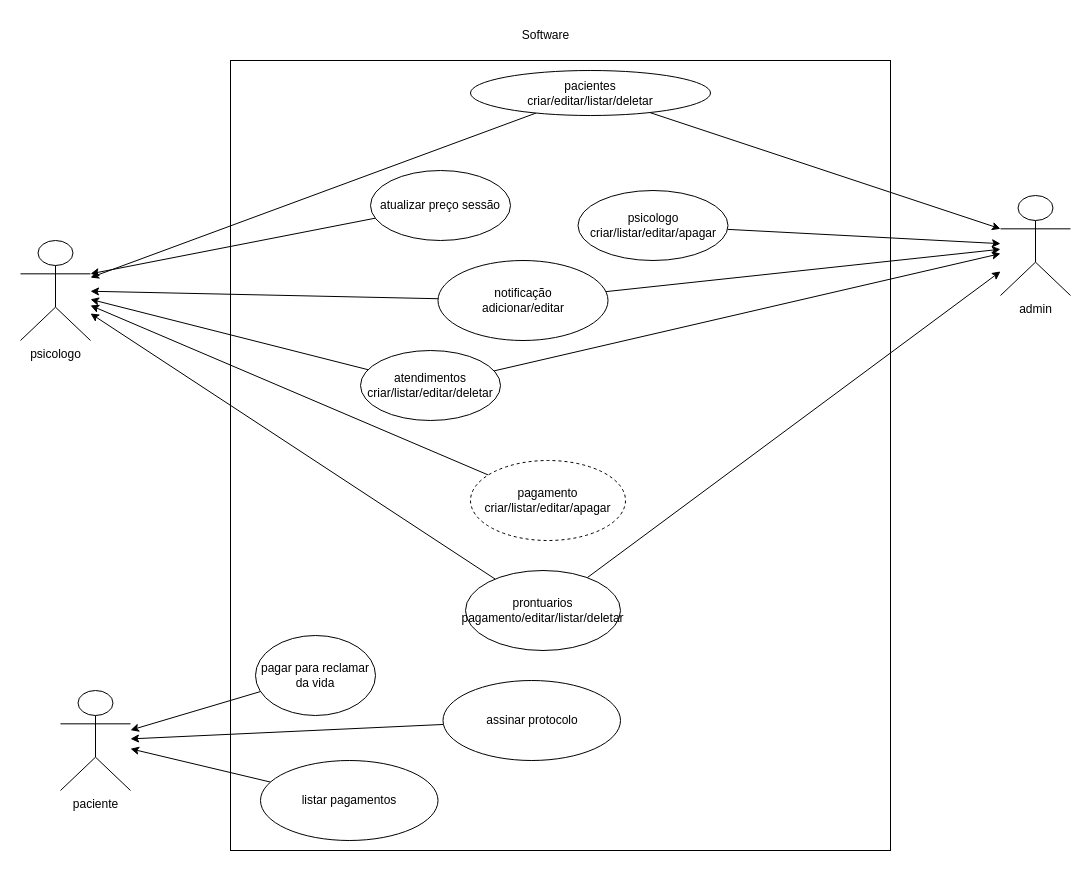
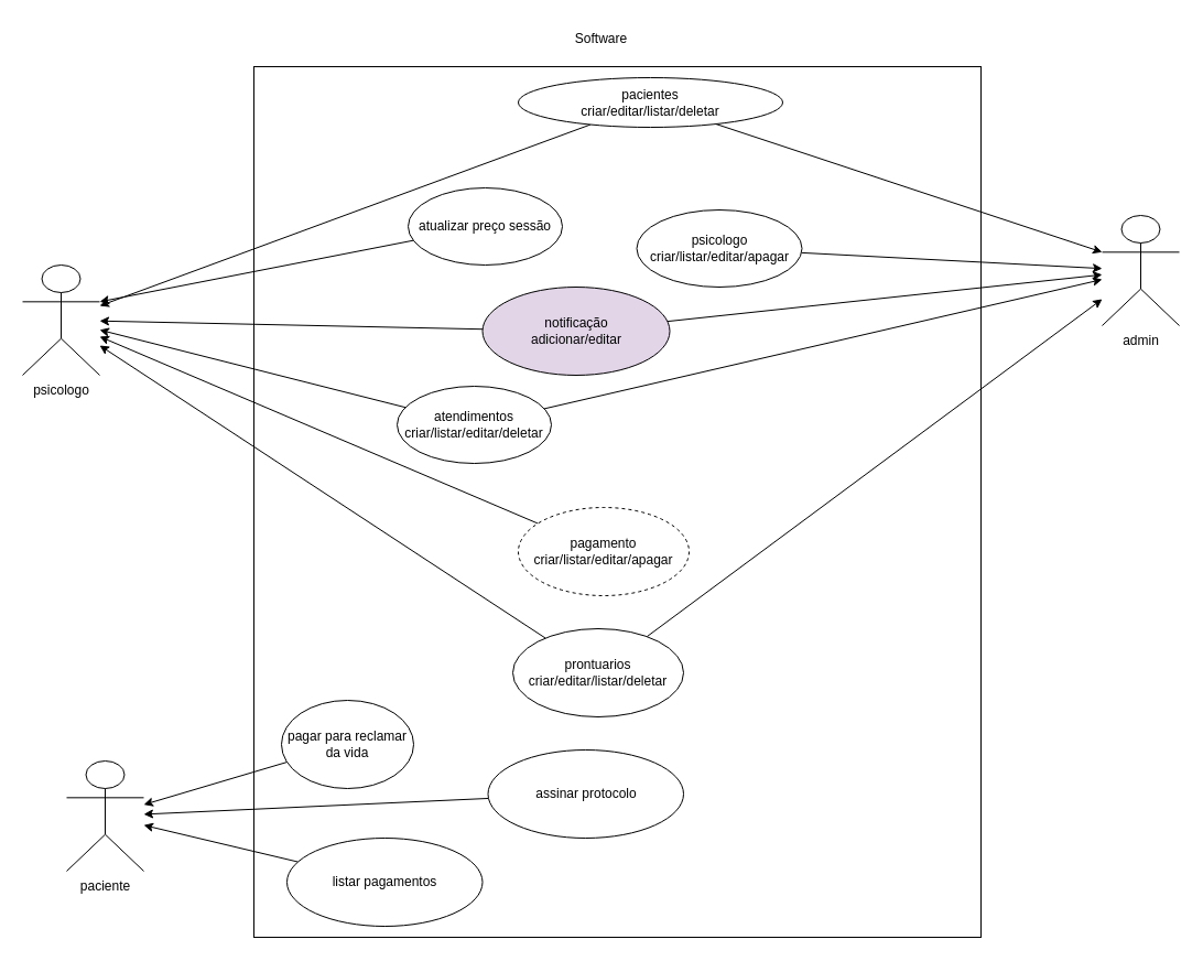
  <mxCell id="0" />
  <mxCell id="1" parent="0" />
  <mxCell id="2" value="psicologo" style="shape=umlActor;verticalLabelPosition=bottom;verticalAlign=top;html=1;outlineConnect=0;movable=1;resizable=1;rotatable=1;deletable=1;editable=1;connectable=1;" vertex="1" parent="1"><mxGeometry x="20" y="240" width="70" height="100" as="geometry" /></mxCell>
  <mxCell id="3" value="admin" style="shape=umlActor;verticalLabelPosition=bottom;verticalAlign=top;html=1;outlineConnect=0;movable=1;resizable=1;rotatable=1;deletable=1;editable=1;connectable=1;" vertex="1" parent="1"><mxGeometry x="1000" y="195" width="70" height="100" as="geometry" /></mxCell>
  <mxCell id="4" value="paciente" style="shape=umlActor;verticalLabelPosition=bottom;verticalAlign=top;html=1;outlineConnect=0;movable=1;resizable=1;rotatable=1;deletable=1;editable=1;connectable=1;" vertex="1" parent="1"><mxGeometry x="60" y="690" width="70" height="100" as="geometry" /></mxCell>
  <mxCell id="5" value="" style="rounded=0;whiteSpace=wrap;html=1;movable=0;resizable=0;rotatable=0;deletable=0;editable=0;connectable=0;" vertex="1" parent="1"><mxGeometry x="230" y="60" width="660" height="790" as="geometry" /></mxCell>
  <mxCell id="6" style="edgeStyle=none;html=1;" edge="1" parent="1" source="7" target="3"><mxGeometry relative="1" as="geometry"><mxPoint x="980" y="320" as="targetPoint" /></mxGeometry></mxCell>
  <mxCell id="7" value="psicologo&lt;br&gt;criar/listar/editar/apagar" style="ellipse;whiteSpace=wrap;html=1;" vertex="1" parent="1"><mxGeometry x="577.5" y="190" width="150" height="70" as="geometry" /></mxCell>
  <mxCell id="8" style="edgeStyle=none;html=1;" edge="1" parent="1" source="10" target="2"><mxGeometry relative="1" as="geometry"><mxPoint x="110" y="200" as="targetPoint" /></mxGeometry></mxCell>
  <mxCell id="9" style="edgeStyle=none;html=1;entryX=0;entryY=0.333;entryDx=0;entryDy=0;entryPerimeter=0;" edge="1" parent="1" source="10" target="3"><mxGeometry relative="1" as="geometry" /></mxCell>
  <mxCell id="10" value="pacientes&lt;br&gt;criar/editar/listar/deletar" style="ellipse;whiteSpace=wrap;html=1;" vertex="1" parent="1"><mxGeometry x="470" y="70" width="240" height="45" as="geometry" /></mxCell>
  <mxCell id="11" value="Software" style="text;html=1;align=center;verticalAlign=middle;resizable=0;points=[];autosize=1;strokeColor=none;fillColor=none;" vertex="1" parent="1"><mxGeometry x="510" y="20" width="70" height="30" as="geometry" /></mxCell>
  <mxCell id="12" style="edgeStyle=none;html=1;entryX=1;entryY=0.333;entryDx=0;entryDy=0;entryPerimeter=0;" edge="1" parent="1" source="13" target="2"><mxGeometry relative="1" as="geometry" /></mxCell>
  <mxCell id="13" value="atualizar preço sessão" style="ellipse;whiteSpace=wrap;html=1;" vertex="1" parent="1"><mxGeometry x="370" y="170" width="140" height="70" as="geometry" /></mxCell>
  <mxCell id="14" style="edgeStyle=none;html=1;" edge="1" parent="1" source="20" target="2"><mxGeometry relative="1" as="geometry"><mxPoint x="120" y="280" as="targetPoint" /></mxGeometry></mxCell>
  <mxCell id="15" style="edgeStyle=none;html=1;" edge="1" parent="1" source="16" target="4"><mxGeometry relative="1" as="geometry"><mxPoint x="120" y="620" as="targetPoint" /></mxGeometry></mxCell>
  <mxCell id="16" value="listar pagamentos" style="ellipse;whiteSpace=wrap;html=1;" vertex="1" parent="1"><mxGeometry x="260" y="760" width="177.5" height="80" as="geometry" /></mxCell>
  <mxCell id="17" style="edgeStyle=none;html=1;" edge="1" parent="1" source="18" target="4"><mxGeometry relative="1" as="geometry"><mxPoint x="120" y="640" as="targetPoint" /></mxGeometry></mxCell>
  <mxCell id="18" value="assinar protocolo" style="ellipse;whiteSpace=wrap;html=1;" vertex="1" parent="1"><mxGeometry x="442.5" y="680" width="177.5" height="80" as="geometry" /></mxCell>
  <mxCell id="19" style="edgeStyle=none;html=1;" edge="1" parent="1" source="20" target="3"><mxGeometry relative="1" as="geometry" /></mxCell>
  <mxCell id="20" value="atendimentos&lt;br&gt;criar/listar/editar/deletar" style="ellipse;whiteSpace=wrap;html=1;" vertex="1" parent="1"><mxGeometry x="360" y="350" width="140" height="70" as="geometry" /></mxCell>
  <mxCell id="21" style="edgeStyle=none;html=1;" edge="1" parent="1" source="22" target="2"><mxGeometry relative="1" as="geometry" /></mxCell>
  <mxCell id="22" value="pagamento&lt;br&gt;criar/listar/editar/apagar" style="ellipse;whiteSpace=wrap;html=1;dashed=1;" vertex="1" parent="1"><mxGeometry x="470" y="460" width="155" height="80" as="geometry" /></mxCell>
  <mxCell id="23" style="edgeStyle=none;html=1;" edge="1" parent="1" source="25" target="2"><mxGeometry relative="1" as="geometry" /></mxCell>
  <mxCell id="24" style="edgeStyle=none;html=1;" edge="1" parent="1" source="25" target="3"><mxGeometry relative="1" as="geometry" /></mxCell>
- <mxCell id="25" value="prontuarios&lt;br&gt;pagamento/editar/listar/deletar" style="ellipse;whiteSpace=wrap;html=1;" vertex="1" parent="1"><mxGeometry x="465" y="570" width="155" height="80" as="geometry" /></mxCell>
+ <mxCell id="25" value="prontuarios&lt;br&gt;criar/editar/listar/deletar" style="ellipse;whiteSpace=wrap;html=1;" vertex="1" parent="1"><mxGeometry x="465" y="570" width="155" height="80" as="geometry" /></mxCell>
  <mxCell id="26" style="edgeStyle=none;html=1;" edge="1" parent="1" source="27" target="4"><mxGeometry relative="1" as="geometry" /></mxCell>
  <mxCell id="27" value="pagar para reclamar da vida" style="ellipse;whiteSpace=wrap;html=1;" vertex="1" parent="1"><mxGeometry x="255" y="635" width="120" height="80" as="geometry" /></mxCell>
  <mxCell id="28" style="edgeStyle=none;html=1;" edge="1" parent="1" source="30" target="2"><mxGeometry relative="1" as="geometry" /></mxCell>
  <mxCell id="29" style="edgeStyle=none;html=1;" edge="1" parent="1" source="30" target="3"><mxGeometry relative="1" as="geometry" /></mxCell>
- <mxCell id="30" value="notificação&lt;br&gt;adicionar/editar" style="ellipse;whiteSpace=wrap;html=1;" vertex="1" parent="1"><mxGeometry x="437.5" y="260" width="170" height="80" as="geometry" /></mxCell>
+ <mxCell id="30" value="notificação&lt;br&gt;adicionar/editar" style="ellipse;whiteSpace=wrap;html=1;fillColor=#e1d5e7;" vertex="1" parent="1"><mxGeometry x="437.5" y="260" width="170" height="80" as="geometry" /></mxCell>
